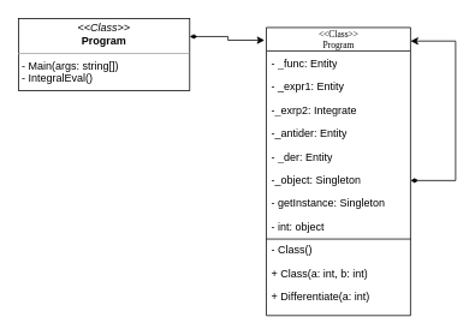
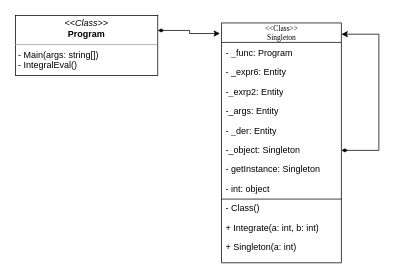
  <mxCell id="0" />
  <mxCell id="1" parent="0" />
- <mxCell id="2" value="&amp;lt;&amp;lt;Class&amp;gt;&amp;gt;&lt;br&gt;Program" style="swimlane;html=1;fontStyle=0;childLayout=stackLayout;horizontal=1;startSize=26;fillColor=none;horizontalStack=0;resizeParent=1;resizeLast=0;collapsible=1;marginBottom=0;swimlaneFillColor=#ffffff;rounded=0;shadow=0;comic=0;labelBackgroundColor=none;strokeWidth=1;fontFamily=Verdana;fontSize=10;align=center;" vertex="1" parent="1"><mxGeometry x="295" y="30" width="160" height="320" as="geometry" /></mxCell>
- <mxCell id="3" value="- _func: Entity&lt;br&gt;" style="text;html=1;strokeColor=none;fillColor=none;align=left;verticalAlign=top;spacingLeft=4;spacingRight=4;whiteSpace=wrap;overflow=hidden;rotatable=0;points=[[0,0.5],[1,0.5]];portConstraint=eastwest;" vertex="1" parent="2"><mxGeometry y="26" width="160" height="26" as="geometry" /></mxCell>
- <mxCell id="4" value="- _expr1: Entity&lt;br&gt;" style="text;html=1;strokeColor=none;fillColor=none;align=left;verticalAlign=top;spacingLeft=4;spacingRight=4;whiteSpace=wrap;overflow=hidden;rotatable=0;points=[[0,0.5],[1,0.5]];portConstraint=eastwest;" vertex="1" parent="2"><mxGeometry y="52" width="160" height="26" as="geometry" /></mxCell>
- <mxCell id="5" value="-_exrp2: Integrate" style="text;html=1;strokeColor=none;fillColor=none;align=left;verticalAlign=top;spacingLeft=4;spacingRight=4;whiteSpace=wrap;overflow=hidden;rotatable=0;points=[[0,0.5],[1,0.5]];portConstraint=eastwest;" vertex="1" parent="2"><mxGeometry y="78" width="160" height="26" as="geometry" /></mxCell>
- <mxCell id="6" value="-_antider: Entity" style="text;html=1;strokeColor=none;fillColor=none;align=left;verticalAlign=top;spacingLeft=4;spacingRight=4;whiteSpace=wrap;overflow=hidden;rotatable=0;points=[[0,0.5],[1,0.5]];portConstraint=eastwest;" vertex="1" parent="2"><mxGeometry y="104" width="160" height="26" as="geometry" /></mxCell>
+ <mxCell id="2" value="&amp;lt;&amp;lt;Class&amp;gt;&amp;gt;&lt;br&gt;Singleton" style="swimlane;html=1;fontStyle=0;childLayout=stackLayout;horizontal=1;startSize=26;fillColor=none;horizontalStack=0;resizeParent=1;resizeLast=0;collapsible=1;marginBottom=0;swimlaneFillColor=#ffffff;rounded=0;shadow=0;comic=0;labelBackgroundColor=none;strokeWidth=1;fontFamily=Verdana;fontSize=10;align=center;" vertex="1" parent="1"><mxGeometry x="295" y="30" width="160" height="320" as="geometry" /></mxCell>
+ <mxCell id="3" value="- _func: Program&lt;br&gt;" style="text;html=1;strokeColor=none;fillColor=none;align=left;verticalAlign=top;spacingLeft=4;spacingRight=4;whiteSpace=wrap;overflow=hidden;rotatable=0;points=[[0,0.5],[1,0.5]];portConstraint=eastwest;" vertex="1" parent="2"><mxGeometry y="26" width="160" height="26" as="geometry" /></mxCell>
+ <mxCell id="4" value="- _expr6: Entity&lt;br&gt;" style="text;html=1;strokeColor=none;fillColor=none;align=left;verticalAlign=top;spacingLeft=4;spacingRight=4;whiteSpace=wrap;overflow=hidden;rotatable=0;points=[[0,0.5],[1,0.5]];portConstraint=eastwest;" vertex="1" parent="2"><mxGeometry y="52" width="160" height="26" as="geometry" /></mxCell>
+ <mxCell id="5" value="-_exrp2: Entity" style="text;html=1;strokeColor=none;fillColor=none;align=left;verticalAlign=top;spacingLeft=4;spacingRight=4;whiteSpace=wrap;overflow=hidden;rotatable=0;points=[[0,0.5],[1,0.5]];portConstraint=eastwest;" vertex="1" parent="2"><mxGeometry y="78" width="160" height="26" as="geometry" /></mxCell>
+ <mxCell id="6" value="-_args: Entity" style="text;html=1;strokeColor=none;fillColor=none;align=left;verticalAlign=top;spacingLeft=4;spacingRight=4;whiteSpace=wrap;overflow=hidden;rotatable=0;points=[[0,0.5],[1,0.5]];portConstraint=eastwest;" vertex="1" parent="2"><mxGeometry y="104" width="160" height="26" as="geometry" /></mxCell>
  <mxCell id="7" value="- _der: Entity" style="text;html=1;strokeColor=none;fillColor=none;align=left;verticalAlign=top;spacingLeft=4;spacingRight=4;whiteSpace=wrap;overflow=hidden;rotatable=0;points=[[0,0.5],[1,0.5]];portConstraint=eastwest;" vertex="1" parent="2"><mxGeometry y="130" width="160" height="26" as="geometry" /></mxCell>
  <mxCell id="8" value="-_object: Singleton" style="text;html=1;strokeColor=none;fillColor=none;align=left;verticalAlign=top;spacingLeft=4;spacingRight=4;whiteSpace=wrap;overflow=hidden;rotatable=0;points=[[0,0.5],[1,0.5]];portConstraint=eastwest;" vertex="1" parent="2"><mxGeometry y="156" width="160" height="26" as="geometry" /></mxCell>
  <mxCell id="9" value="- getInstance: Singleton" style="text;html=1;strokeColor=none;fillColor=none;align=left;verticalAlign=top;spacingLeft=4;spacingRight=4;whiteSpace=wrap;overflow=hidden;rotatable=0;points=[[0,0.5],[1,0.5]];portConstraint=eastwest;" vertex="1" parent="2"><mxGeometry y="182" width="160" height="26" as="geometry" /></mxCell>
  <mxCell id="10" value="- int: object" style="text;html=1;strokeColor=none;fillColor=none;align=left;verticalAlign=top;spacingLeft=4;spacingRight=4;whiteSpace=wrap;overflow=hidden;rotatable=0;points=[[0,0.5],[1,0.5]];portConstraint=eastwest;" vertex="1" parent="2"><mxGeometry y="208" width="160" height="26" as="geometry" /></mxCell>
  <mxCell id="11" value="" style="endArrow=none;html=1;rounded=0;exitX=0;exitY=1.038;exitDx=0;exitDy=0;exitPerimeter=0;" edge="1" parent="2" source="10"><mxGeometry width="50" height="50" relative="1" as="geometry"><mxPoint x="10" y="234" as="sourcePoint" /><mxPoint x="160" y="235" as="targetPoint" /></mxGeometry></mxCell>
  <mxCell id="12" value="- Class()&lt;br&gt;" style="text;html=1;strokeColor=none;fillColor=none;align=left;verticalAlign=top;spacingLeft=4;spacingRight=4;whiteSpace=wrap;overflow=hidden;rotatable=0;points=[[0,0.5],[1,0.5]];portConstraint=eastwest;" vertex="1" parent="2"><mxGeometry y="234" width="160" height="26" as="geometry" /></mxCell>
- <mxCell id="13" value="+ Class(a: int, b: int)" style="text;html=1;strokeColor=none;fillColor=none;align=left;verticalAlign=top;spacingLeft=4;spacingRight=4;whiteSpace=wrap;overflow=hidden;rotatable=0;points=[[0,0.5],[1,0.5]];portConstraint=eastwest;" vertex="1" parent="2"><mxGeometry y="260" width="160" height="26" as="geometry" /></mxCell>
- <mxCell id="14" value="+ Differentiate(a: int)" style="text;html=1;strokeColor=none;fillColor=none;align=left;verticalAlign=top;spacingLeft=4;spacingRight=4;whiteSpace=wrap;overflow=hidden;rotatable=0;points=[[0,0.5],[1,0.5]];portConstraint=eastwest;" vertex="1" parent="2"><mxGeometry y="286" width="160" height="26" as="geometry" /></mxCell>
+ <mxCell id="13" value="+ Integrate(a: int, b: int)" style="text;html=1;strokeColor=none;fillColor=none;align=left;verticalAlign=top;spacingLeft=4;spacingRight=4;whiteSpace=wrap;overflow=hidden;rotatable=0;points=[[0,0.5],[1,0.5]];portConstraint=eastwest;" vertex="1" parent="2"><mxGeometry y="260" width="160" height="26" as="geometry" /></mxCell>
+ <mxCell id="14" value="+ Singleton(a: int)" style="text;html=1;strokeColor=none;fillColor=none;align=left;verticalAlign=top;spacingLeft=4;spacingRight=4;whiteSpace=wrap;overflow=hidden;rotatable=0;points=[[0,0.5],[1,0.5]];portConstraint=eastwest;" vertex="1" parent="2"><mxGeometry y="286" width="160" height="26" as="geometry" /></mxCell>
  <mxCell id="15" value="&lt;p style=&quot;margin: 0px ; margin-top: 4px ; text-align: center&quot;&gt;&lt;i&gt;&amp;lt;&amp;lt;Class&amp;gt;&amp;gt;&lt;/i&gt;&lt;br&gt;&lt;b&gt;Program&lt;/b&gt;&lt;/p&gt;&lt;hr size=&quot;1&quot;&gt;&lt;p style=&quot;margin: 0px ; margin-left: 4px&quot;&gt;- Main(args: string[])&lt;/p&gt;&lt;p style=&quot;margin: 0px ; margin-left: 4px&quot;&gt;- IntegralEval()&lt;/p&gt;&lt;hr size=&quot;1&quot;&gt;&lt;p style=&quot;margin: 0px ; margin-left: 4px&quot;&gt;&lt;br&gt;&lt;/p&gt;" style="verticalAlign=top;align=left;overflow=fill;fontSize=12;fontFamily=Helvetica;html=1;rounded=0;shadow=0;comic=0;labelBackgroundColor=none;strokeWidth=1" vertex="1" parent="1"><mxGeometry x="20" y="20" width="190" height="80" as="geometry" /></mxCell>
  <mxCell id="16" value="" style="endArrow=classic;html=1;rounded=0;startArrow=diamondThin;startFill=1;targetPerimeterSpacing=8;sourcePerimeterSpacing=-3;jumpSize=13;" edge="1" parent="1"><mxGeometry width="50" height="50" relative="1" as="geometry"><mxPoint x="455" y="200" as="sourcePoint" /><mxPoint x="455" y="45" as="targetPoint" /><Array as="points"><mxPoint x="505" y="200" /><mxPoint x="505" y="45" /></Array></mxGeometry></mxCell>
  <mxCell id="17" style="edgeStyle=orthogonalEdgeStyle;rounded=0;jumpSize=13;orthogonalLoop=1;jettySize=auto;html=1;exitX=1;exitY=0.25;exitDx=0;exitDy=0;entryX=-0.012;entryY=0.044;entryDx=0;entryDy=0;entryPerimeter=0;startArrow=diamondThin;startFill=1;sourcePerimeterSpacing=-3;targetPerimeterSpacing=8;" edge="1" parent="1" source="15" target="2"><mxGeometry relative="1" as="geometry" /></mxCell>
